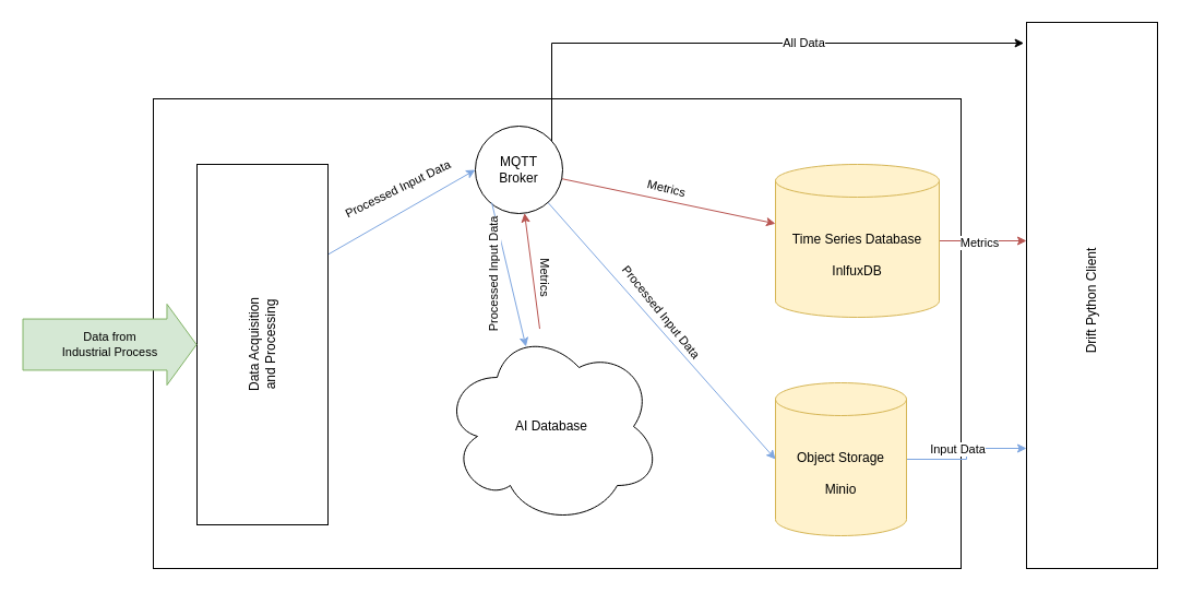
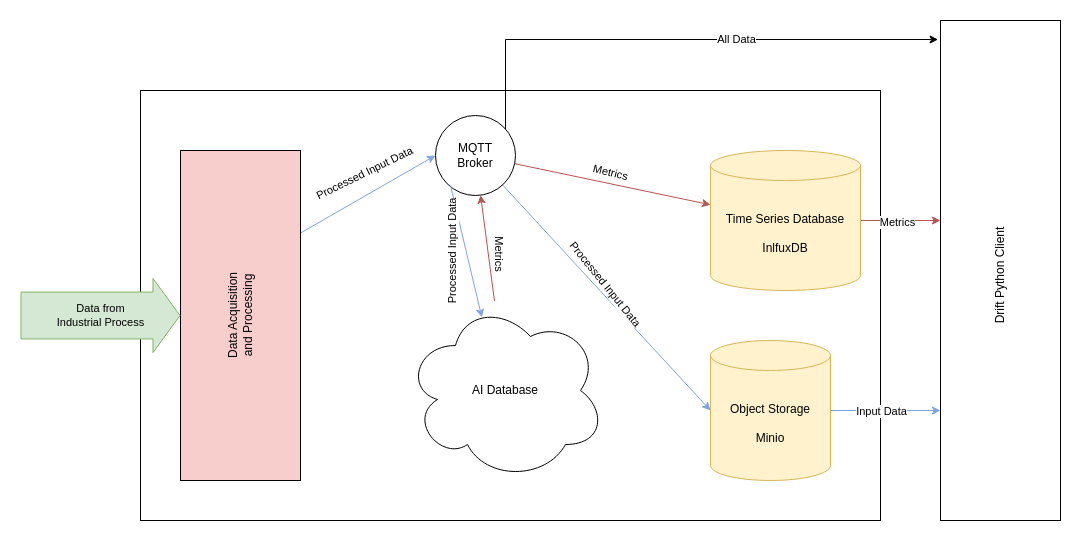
  <mxCell id="0" />
  <mxCell id="1" parent="0" />
  <mxCell id="2" value="" style="rounded=0;whiteSpace=wrap;html=1;fillStyle=auto;fontColor=#000000;fillColor=none;" parent="1" vertex="1"><mxGeometry x="140" y="90" width="740" height="430" as="geometry" /></mxCell>
  <mxCell id="3" style="edgeStyle=orthogonalEdgeStyle;rounded=0;orthogonalLoop=1;jettySize=auto;html=1;entryX=0;entryY=0.4;entryDx=0;entryDy=0;entryPerimeter=0;labelBackgroundColor=none;labelBorderColor=none;fontColor=#000000;startArrow=none;startFill=0;endArrow=classic;endFill=1;strokeColor=#B85450;gradientColor=none;" parent="1" source="5" target="25" edge="1"><mxGeometry relative="1" as="geometry"><Array as="points" /></mxGeometry></mxCell>
  <mxCell id="4" value="Metrics" style="edgeLabel;html=1;align=center;verticalAlign=middle;resizable=0;points=[];fontColor=#000000;" parent="3" vertex="1" connectable="0"><mxGeometry x="-0.09" y="-1" relative="1" as="geometry"><mxPoint as="offset" /></mxGeometry></mxCell>
  <mxCell id="5" value="&lt;div&gt;Time Series Database&lt;/div&gt;&lt;div&gt;&lt;br&gt;&lt;/div&gt;&lt;div&gt;InlfuxDB&lt;br&gt;&lt;/div&gt;" style="shape=cylinder3;whiteSpace=wrap;html=1;boundedLbl=1;backgroundOutline=1;size=15;fillColor=#FFF2CC;strokeColor=#d6b656;fillStyle=auto;" parent="1" vertex="1"><mxGeometry x="710" y="150" width="150" height="140" as="geometry" /></mxCell>
  <mxCell id="6" style="edgeStyle=orthogonalEdgeStyle;rounded=0;orthogonalLoop=1;jettySize=auto;html=1;entryX=0;entryY=0.78;entryDx=0;entryDy=0;entryPerimeter=0;labelBackgroundColor=none;labelBorderColor=none;fontColor=#000000;startArrow=none;startFill=0;endArrow=classic;endFill=1;strokeColor=#7EA6E0;gradientColor=none;" parent="1" source="8" target="25" edge="1"><mxGeometry relative="1" as="geometry" /></mxCell>
  <mxCell id="7" value="Input Data" style="edgeLabel;html=1;align=center;verticalAlign=middle;resizable=0;points=[];fontColor=#000000;" parent="6" vertex="1" connectable="0"><mxGeometry x="0.198" y="-1" relative="1" as="geometry"><mxPoint x="-16" y="-1" as="offset" /></mxGeometry></mxCell>
- <mxCell id="8" value="&lt;div&gt;Object Storage&lt;br&gt;&lt;/div&gt;&lt;div&gt;&lt;br&gt;&lt;/div&gt;&lt;div&gt;Minio&lt;br&gt;&lt;/div&gt;" style="shape=cylinder3;whiteSpace=wrap;html=1;boundedLbl=1;backgroundOutline=1;size=15;fillColor=#fff2cc;strokeColor=#d6b656;" parent="1" vertex="1"><mxGeometry x="710" y="350" width="120" height="140" as="geometry" /></mxCell>
+ <mxCell id="8" value="&lt;div&gt;Object Storage&lt;br&gt;&lt;/div&gt;&lt;div&gt;&lt;br&gt;&lt;/div&gt;&lt;div&gt;Minio&lt;br&gt;&lt;/div&gt;" style="shape=cylinder3;whiteSpace=wrap;html=1;boundedLbl=1;backgroundOutline=1;size=15;fillColor=#fff2cc;strokeColor=#d6b656;" parent="1" vertex="1"><mxGeometry x="710" y="340" width="120" height="140" as="geometry" /></mxCell>
  <mxCell id="9" style="rounded=0;orthogonalLoop=1;jettySize=auto;html=1;fillColor=#f8cecc;strokeColor=#b85450;" parent="1" source="15" target="5" edge="1"><mxGeometry relative="1" as="geometry" /></mxCell>
  <mxCell id="10" value="Metrics" style="edgeLabel;html=1;align=center;verticalAlign=middle;resizable=0;points=[];fontColor=#000000;rotation=13.9;" parent="9" vertex="1" connectable="0"><mxGeometry x="0.318" y="2" relative="1" as="geometry"><mxPoint x="-34" y="-17" as="offset" /></mxGeometry></mxCell>
  <mxCell id="11" style="rounded=0;orthogonalLoop=1;jettySize=auto;html=1;entryX=0;entryY=0.5;entryDx=0;entryDy=0;entryPerimeter=0;strokeColor=#7EA6E0;" parent="1" source="15" target="8" edge="1"><mxGeometry relative="1" as="geometry" /></mxCell>
  <mxCell id="12" value="Processed Input Data" style="edgeLabel;html=1;align=center;verticalAlign=middle;resizable=0;points=[];fontColor=#000000;rotation=51;" parent="11" vertex="1" connectable="0"><mxGeometry x="-0.779" y="-1" relative="1" as="geometry"><mxPoint x="81" y="73" as="offset" /></mxGeometry></mxCell>
  <mxCell id="13" style="edgeStyle=orthogonalEdgeStyle;rounded=0;orthogonalLoop=1;jettySize=auto;html=1;entryX=-0.02;entryY=0.038;entryDx=0;entryDy=0;entryPerimeter=0;labelBackgroundColor=none;labelBorderColor=none;fontColor=#000000;startArrow=none;startFill=0;endArrow=classic;endFill=1;strokeColor=#000000;gradientColor=none;" parent="1" source="15" target="25" edge="1"><mxGeometry relative="1" as="geometry"><Array as="points"><mxPoint x="505" y="39" /></Array></mxGeometry></mxCell>
  <mxCell id="14" value="All Data" style="edgeLabel;html=1;align=center;verticalAlign=middle;resizable=0;points=[];fontColor=#000000;" parent="13" vertex="1" connectable="0"><mxGeometry x="0.226" y="1" relative="1" as="geometry"><mxPoint as="offset" /></mxGeometry></mxCell>
  <mxCell id="15" value="&lt;div&gt;MQTT&lt;/div&gt;&lt;div&gt;Broker&lt;/div&gt;" style="ellipse;whiteSpace=wrap;html=1;aspect=fixed;" parent="1" vertex="1"><mxGeometry x="435" y="115" width="80" height="80" as="geometry" /></mxCell>
  <mxCell id="16" style="edgeStyle=none;rounded=0;orthogonalLoop=1;jettySize=auto;html=1;entryX=0;entryY=0.5;entryDx=0;entryDy=0;exitX=1;exitY=0.25;exitDx=0;exitDy=0;fontColor=#7EA6E0;strokeColor=#7EA6E0;" parent="1" source="18" target="15" edge="1"><mxGeometry relative="1" as="geometry" /></mxCell>
  <mxCell id="17" value="Processed Input Data" style="edgeLabel;html=1;align=center;verticalAlign=middle;resizable=0;points=[];rotation=-26.1;" parent="16" vertex="1" connectable="0"><mxGeometry x="0.151" relative="1" as="geometry"><mxPoint x="-15" y="-15" as="offset" /></mxGeometry></mxCell>
- <mxCell id="18" value="Data Acquisition&lt;br&gt;&lt;div&gt;and Processing&lt;br&gt;&lt;/div&gt;" style="rounded=0;whiteSpace=wrap;html=1;verticalAlign=middle;horizontal=0;" parent="1" vertex="1"><mxGeometry x="180" y="150" width="120" height="330" as="geometry" /></mxCell>
+ <mxCell id="18" value="Data Acquisition&lt;br&gt;&lt;div&gt;and Processing&lt;br&gt;&lt;/div&gt;" style="rounded=0;whiteSpace=wrap;html=1;verticalAlign=middle;horizontal=0;fillColor=#f8cecc;" parent="1" vertex="1"><mxGeometry x="180" y="150" width="120" height="330" as="geometry" /></mxCell>
  <mxCell id="19" value="AI Database" style="ellipse;shape=cloud;whiteSpace=wrap;html=1;fillStyle=auto;shadow=0;sketch=0;" parent="1" vertex="1"><mxGeometry x="405" y="300" width="200" height="180" as="geometry" /></mxCell>
  <mxCell id="20" value="&lt;div&gt;Data from &lt;br&gt;&lt;/div&gt;&lt;div&gt;Industrial Process&lt;/div&gt;" style="shape=flexArrow;endArrow=classic;html=1;rounded=0;entryX=0;entryY=0.5;entryDx=0;entryDy=0;endWidth=26.207;endSize=8.676;width=46.897;fillColor=#d5e8d4;strokeColor=#82b366;gradientColor=none;labelBorderColor=none;labelBackgroundColor=none;" parent="1" target="18" edge="1"><mxGeometry width="50" height="50" relative="1" as="geometry"><mxPoint x="20" y="315" as="sourcePoint" /><mxPoint x="40" y="310" as="targetPoint" /></mxGeometry></mxCell>
  <mxCell id="21" style="edgeStyle=none;rounded=0;orthogonalLoop=1;jettySize=auto;html=1;entryX=0.382;entryY=0.094;entryDx=0;entryDy=0;exitX=0.188;exitY=0.875;exitDx=0;exitDy=0;fontColor=#7EA6E0;strokeColor=#7EA6E0;entryPerimeter=0;exitPerimeter=0;" parent="1" source="15" target="19" edge="1"><mxGeometry relative="1" as="geometry"><mxPoint x="310" y="242.5" as="sourcePoint" /><mxPoint x="475" y="160" as="targetPoint" /></mxGeometry></mxCell>
  <mxCell id="22" value="Processed Input Data" style="edgeLabel;html=1;align=center;verticalAlign=middle;resizable=0;points=[];rotation=-90;" parent="21" vertex="1" connectable="0"><mxGeometry x="0.151" relative="1" as="geometry"><mxPoint x="-16" y="-9" as="offset" /></mxGeometry></mxCell>
  <mxCell id="23" style="rounded=0;orthogonalLoop=1;jettySize=auto;html=1;fillColor=#f8cecc;strokeColor=#b85450;" parent="1" source="19" target="15" edge="1"><mxGeometry relative="1" as="geometry"><mxPoint x="540" y="290" as="sourcePoint" /><mxPoint x="720" y="214.151" as="targetPoint" /></mxGeometry></mxCell>
  <mxCell id="24" value="Metrics" style="edgeLabel;html=1;align=center;verticalAlign=middle;resizable=0;points=[];fontColor=#000000;rotation=90;" parent="23" vertex="1" connectable="0"><mxGeometry x="0.318" y="2" relative="1" as="geometry"><mxPoint x="17" y="22" as="offset" /></mxGeometry></mxCell>
  <mxCell id="25" value="" style="rounded=0;whiteSpace=wrap;html=1;shadow=0;sketch=0;fillStyle=auto;fontColor=#000000;fillColor=none;" parent="1" vertex="1"><mxGeometry x="940" y="20" width="120" height="500" as="geometry" /></mxCell>
  <mxCell id="26" value="Drift Python Client" style="text;html=1;strokeColor=none;fillColor=none;align=center;verticalAlign=middle;whiteSpace=wrap;rounded=0;shadow=0;sketch=0;fillStyle=auto;fontColor=#000000;rotation=-90;" parent="1" vertex="1"><mxGeometry x="940" y="260" width="120" height="30" as="geometry" /></mxCell>
